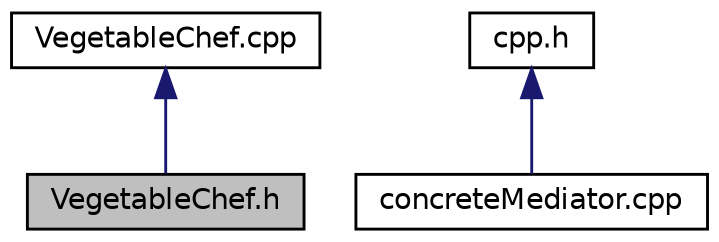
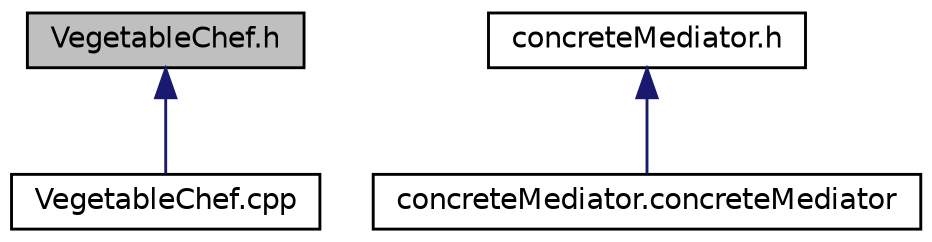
  digraph {
    node [color=black fillcolor=white fontname=Helvetica fontsize=10 shape=record style=filled]
    edge [color=midnightblue dir=back fontname=Helvetica fontsize=10 labelfontname=Helvetica labelfontsize=10 style=solid]
    n1 [fillcolor=grey75 fontcolor=black height=0.2 label="VegetableChef.h" width=0.4]
    n2 [height=0.2 label="VegetableChef.cpp" width=0.4]
-   n3 [height=0.2 label="cpp.h" width=0.4]
-   n4 [height=0.2 label="concreteMediator.cpp" width=0.4]
-   n2 -> n1
+   n3 [height=0.2 label="concreteMediator.h" width=0.4]
+   n4 [height=0.2 label="concreteMediator.concreteMediator" width=0.4]
+   n1 -> n2
    n3 -> n4
  }
